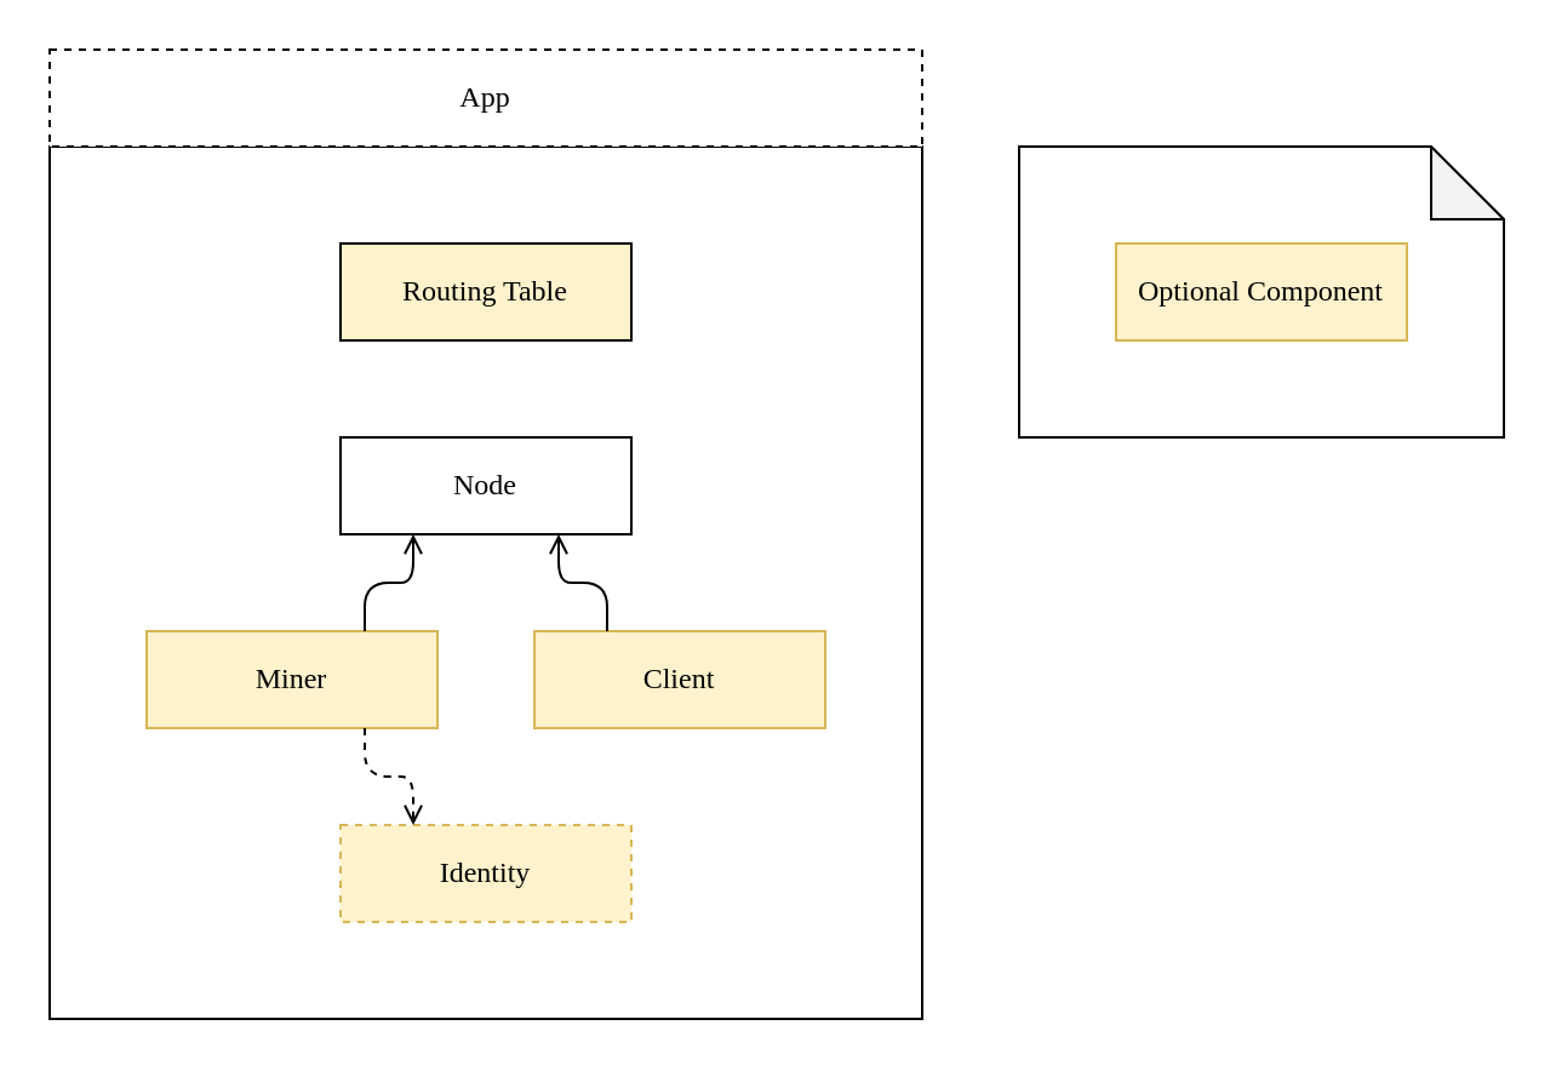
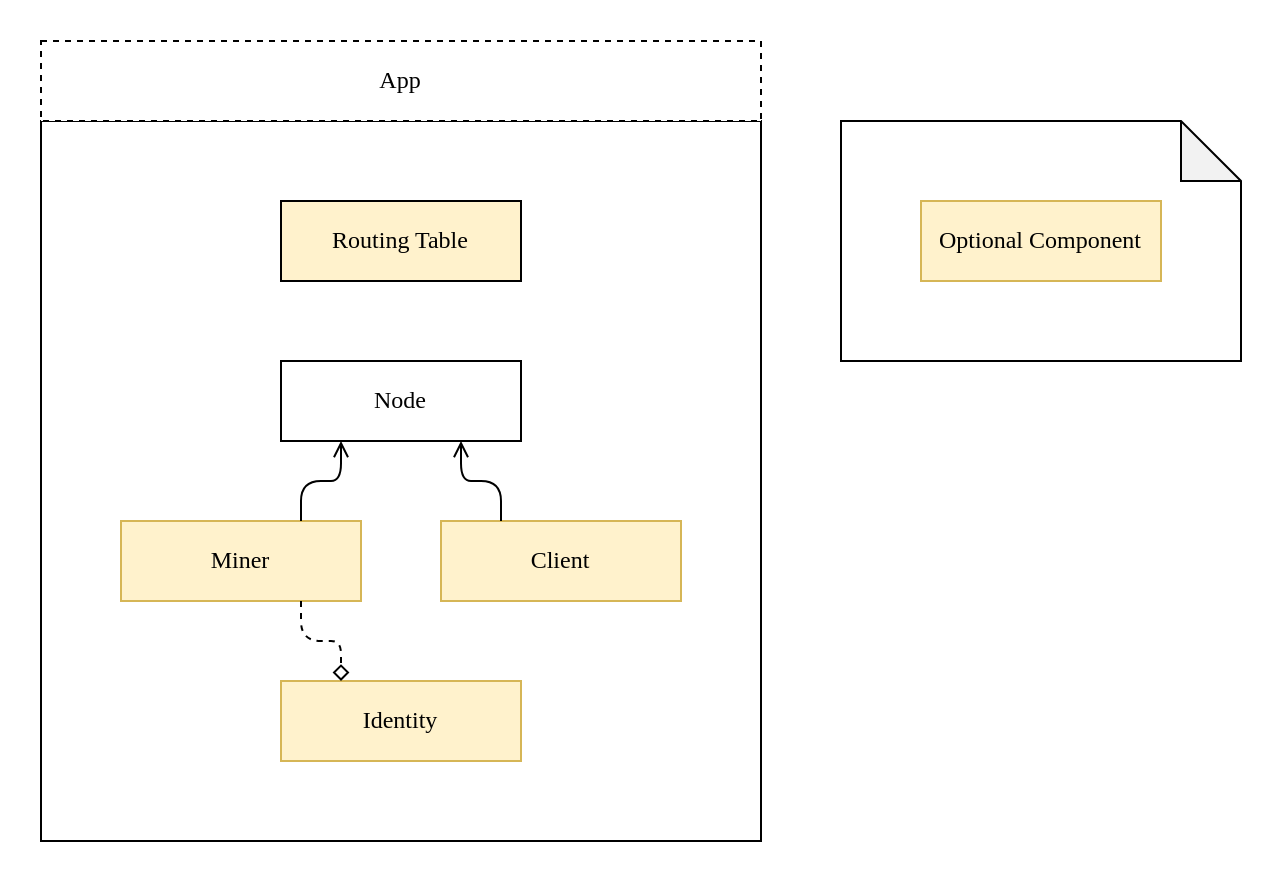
  <mxCell id="0" />
  <mxCell id="1" parent="0" />
  <mxCell id="2" value="" style="rounded=0;whiteSpace=wrap;html=1;fontFamily=Roboto Mono;fontSource=https%3A%2F%2Ffonts.googleapis.com%2Fcss%3Ffamily%3DRoboto%2BMono;" parent="1" vertex="1"><mxGeometry x="20" y="60" width="360" height="360" as="geometry" /></mxCell>
  <mxCell id="3" value="Routing Table" style="rounded=0;whiteSpace=wrap;html=1;fontFamily=Roboto Mono;fontSource=https%3A%2F%2Ffonts.googleapis.com%2Fcss%3Ffamily%3DRoboto%2BMono;fillColor=#fff2cc;" parent="1" vertex="1"><mxGeometry x="140" y="100" width="120" height="40" as="geometry" /></mxCell>
  <mxCell id="4" value="Node" style="rounded=0;whiteSpace=wrap;html=1;fontFamily=Roboto Mono;fontSource=https%3A%2F%2Ffonts.googleapis.com%2Fcss%3Ffamily%3DRoboto%2BMono;" parent="1" vertex="1"><mxGeometry x="140" y="180" width="120" height="40" as="geometry" /></mxCell>
  <mxCell id="5" value="Miner" style="rounded=0;whiteSpace=wrap;html=1;fontFamily=Roboto Mono;fontSource=https%3A%2F%2Ffonts.googleapis.com%2Fcss%3Ffamily%3DRoboto%2BMono;fillColor=#fff2cc;strokeColor=#d6b656;" parent="1" vertex="1"><mxGeometry x="60" y="260" width="120" height="40" as="geometry" /></mxCell>
  <mxCell id="6" value="Client" style="rounded=0;whiteSpace=wrap;html=1;fontFamily=Roboto Mono;fontSource=https%3A%2F%2Ffonts.googleapis.com%2Fcss%3Ffamily%3DRoboto%2BMono;fillColor=#fff2cc;strokeColor=#d6b656;" parent="1" vertex="1"><mxGeometry x="220" y="260" width="120" height="40" as="geometry" /></mxCell>
  <mxCell id="7" value="App" style="rounded=0;whiteSpace=wrap;html=1;fontFamily=Roboto Mono;fontSource=https%3A%2F%2Ffonts.googleapis.com%2Fcss%3Ffamily%3DRoboto%2BMono;dashed=1;" parent="1" vertex="1"><mxGeometry x="20" y="20" width="360" height="40" as="geometry" /></mxCell>
- <mxCell id="8" value="Identity" style="rounded=0;whiteSpace=wrap;html=1;fontFamily=Roboto Mono;fontSource=https%3A%2F%2Ffonts.googleapis.com%2Fcss%3Ffamily%3DRoboto%2BMono;fillColor=#fff2cc;strokeColor=#d6b656;dashed=1;" parent="1" vertex="1"><mxGeometry x="140" y="340" width="120" height="40" as="geometry" /></mxCell>
- <mxCell id="9" value="" style="endArrow=open;html=1;endFill=0;fontFamily=Roboto Mono;fontSource=https%3A%2F%2Ffonts.googleapis.com%2Fcss%3Ffamily%3DRoboto%2BMono;exitX=0.75;exitY=1;exitDx=0;exitDy=0;entryX=0.25;entryY=0;entryDx=0;entryDy=0;dashed=1;" parent="1" source="5" target="8" edge="1"><mxGeometry width="50" height="50" relative="1" as="geometry"><mxPoint x="-60" y="340" as="sourcePoint" /><mxPoint x="-10" y="290" as="targetPoint" /><Array as="points"><mxPoint x="150" y="320" /><mxPoint x="170" y="320" /></Array></mxGeometry></mxCell>
+ <mxCell id="8" value="Identity" style="rounded=0;whiteSpace=wrap;html=1;fontFamily=Roboto Mono;fontSource=https%3A%2F%2Ffonts.googleapis.com%2Fcss%3Ffamily%3DRoboto%2BMono;fillColor=#fff2cc;strokeColor=#d6b656;" parent="1" vertex="1"><mxGeometry x="140" y="340" width="120" height="40" as="geometry" /></mxCell>
+ <mxCell id="9" value="" style="endArrow=diamond;html=1;endFill=0;fontFamily=Roboto Mono;fontSource=https%3A%2F%2Ffonts.googleapis.com%2Fcss%3Ffamily%3DRoboto%2BMono;exitX=0.75;exitY=1;exitDx=0;exitDy=0;entryX=0.25;entryY=0;entryDx=0;entryDy=0;dashed=1;" parent="1" source="5" target="8" edge="1"><mxGeometry width="50" height="50" relative="1" as="geometry"><mxPoint x="-60" y="340" as="sourcePoint" /><mxPoint x="-10" y="290" as="targetPoint" /><Array as="points"><mxPoint x="150" y="320" /><mxPoint x="170" y="320" /></Array></mxGeometry></mxCell>
  <mxCell id="10" value="" style="endArrow=open;html=1;endFill=0;fontFamily=Roboto Mono;fontSource=https%3A%2F%2Ffonts.googleapis.com%2Fcss%3Ffamily%3DRoboto%2BMono;exitX=0.75;exitY=0;exitDx=0;exitDy=0;entryX=0.25;entryY=1;entryDx=0;entryDy=0;" parent="1" source="5" target="4" edge="1"><mxGeometry width="50" height="50" relative="1" as="geometry"><mxPoint x="-60" y="240" as="sourcePoint" /><mxPoint x="-10" y="190" as="targetPoint" /><Array as="points"><mxPoint x="150" y="240" /><mxPoint x="170" y="240" /></Array></mxGeometry></mxCell>
  <mxCell id="11" value="" style="endArrow=open;html=1;endFill=0;fontFamily=Roboto Mono;fontSource=https%3A%2F%2Ffonts.googleapis.com%2Fcss%3Ffamily%3DRoboto%2BMono;exitX=0.25;exitY=0;exitDx=0;exitDy=0;entryX=0.75;entryY=1;entryDx=0;entryDy=0;" parent="1" source="6" target="4" edge="1"><mxGeometry width="50" height="50" relative="1" as="geometry"><mxPoint x="-60" y="240" as="sourcePoint" /><mxPoint x="-10" y="190" as="targetPoint" /><Array as="points"><mxPoint x="250" y="240" /><mxPoint x="230" y="240" /></Array></mxGeometry></mxCell>
  <mxCell id="12" value="" style="shape=note;whiteSpace=wrap;html=1;backgroundOutline=1;darkOpacity=0.05;" vertex="1" parent="1"><mxGeometry x="420" y="60" width="200" height="120" as="geometry" /></mxCell>
  <mxCell id="13" value="Optional Component" style="rounded=0;whiteSpace=wrap;html=1;fontFamily=Roboto Mono;fontSource=https%3A%2F%2Ffonts.googleapis.com%2Fcss%3Ffamily%3DRoboto%2BMono;fillColor=#fff2cc;strokeColor=#d6b656;" vertex="1" parent="1"><mxGeometry x="460" y="100" width="120" height="40" as="geometry" /></mxCell>
